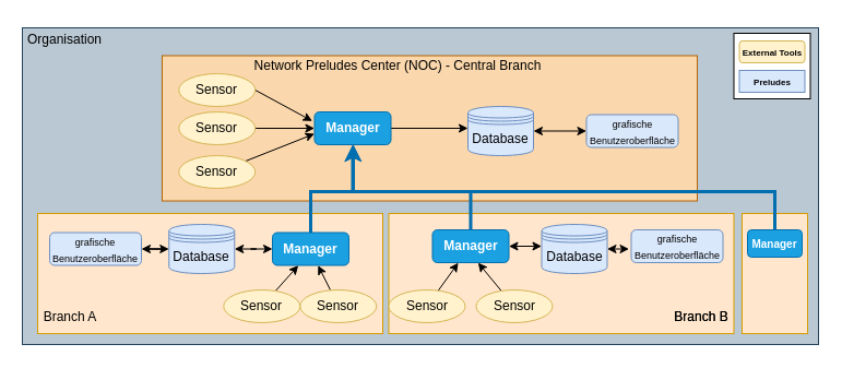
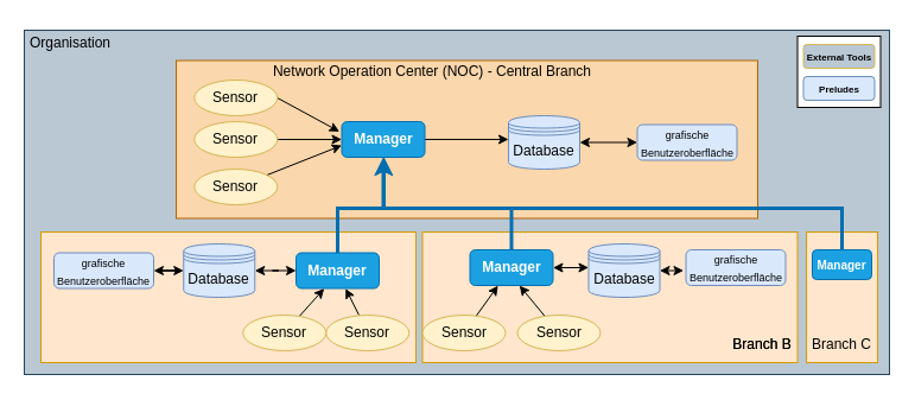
  <mxCell id="0" />
  <mxCell id="1" parent="0" />
  <mxCell id="2" value="" style="rounded=0;whiteSpace=wrap;html=1;fillColor=#bac8d3;strokeColor=#23445d;" vertex="1" parent="1"><mxGeometry x="20" y="25" width="729" height="290" as="geometry" /></mxCell>
  <mxCell id="3" value="" style="rounded=0;whiteSpace=wrap;html=1;fillColor=#ffe6cc;strokeColor=#d79b00;" vertex="1" parent="1"><mxGeometry x="355.5" y="195" width="316" height="110" as="geometry" /></mxCell>
  <mxCell id="4" value="" style="rounded=0;whiteSpace=wrap;html=1;fillColor=#ffe6cc;strokeColor=#d79b00;" vertex="1" parent="1"><mxGeometry x="34" y="195" width="316" height="110" as="geometry" /></mxCell>
  <mxCell id="5" value="" style="rounded=0;whiteSpace=wrap;html=1;fillColor=#fad7ac;strokeColor=#b46504;" vertex="1" parent="1"><mxGeometry x="148" y="50.5" width="490" height="133" as="geometry" /></mxCell>
  <mxCell id="6" value="" style="rounded=0;whiteSpace=wrap;html=1;" parent="1" vertex="1"><mxGeometry x="671.5" y="30" width="70" height="60" as="geometry" /></mxCell>
  <mxCell id="7" style="rounded=0;orthogonalLoop=1;jettySize=auto;html=1;entryX=-0.029;entryY=0.278;entryDx=0;entryDy=0;entryPerimeter=0;exitX=1;exitY=0.5;exitDx=0;exitDy=0;" edge="1" parent="1" source="8" target="10"><mxGeometry relative="1" as="geometry"><mxPoint x="274.24" y="118" as="targetPoint" /></mxGeometry></mxCell>
  <mxCell id="8" value="Sensor" style="ellipse;whiteSpace=wrap;html=1;fillColor=#fff2cc;strokeColor=#d6b656;" parent="1" vertex="1"><mxGeometry x="163.25" y="67" width="70" height="30" as="geometry" /></mxCell>
  <mxCell id="9" style="edgeStyle=orthogonalEdgeStyle;rounded=0;orthogonalLoop=1;jettySize=auto;html=1;entryX=0;entryY=0.444;entryDx=0;entryDy=0;entryPerimeter=0;" edge="1" parent="1" source="10" target="12"><mxGeometry relative="1" as="geometry" /></mxCell>
  <mxCell id="10" value="&lt;b&gt;Manager&lt;/b&gt;" style="rounded=1;whiteSpace=wrap;html=1;fillColor=#1ba1e2;strokeColor=#006EAF;fontColor=#ffffff;" parent="1" vertex="1"><mxGeometry x="287.5" y="102" width="70" height="30" as="geometry" /></mxCell>
  <mxCell id="11" style="edgeStyle=orthogonalEdgeStyle;rounded=0;orthogonalLoop=1;jettySize=auto;html=1;startArrow=classic;startFill=1;" edge="1" parent="1" source="12" target="13"><mxGeometry relative="1" as="geometry" /></mxCell>
  <mxCell id="12" value="Database" style="shape=datastore;whiteSpace=wrap;html=1;fillColor=#dae8fc;strokeColor=#6c8ebf;" parent="1" vertex="1"><mxGeometry x="428" y="97" width="60" height="45" as="geometry" /></mxCell>
  <mxCell id="13" value="&lt;font style=&quot;font-size: 9px;&quot;&gt;grafische Benutzeroberfläche&lt;/font&gt;" style="rounded=1;whiteSpace=wrap;html=1;fillColor=#dae8fc;strokeColor=#6c8ebf;" parent="1" vertex="1"><mxGeometry x="536.5" y="104.5" width="84" height="30" as="geometry" /></mxCell>
- <mxCell id="14" value="&lt;font style=&quot;font-size: 8px;&quot;&gt;&lt;b&gt;&lt;font style=&quot;font-size: 8px;&quot;&gt;External Tools&lt;br&gt;&lt;/font&gt;&lt;/b&gt;&lt;/font&gt;" style="rounded=1;whiteSpace=wrap;html=1;fillColor=#fff2cc;strokeColor=#d6b656;" parent="1" vertex="1"><mxGeometry x="676.5" y="37" width="60" height="20" as="geometry" /></mxCell>
- <mxCell id="15" value="&lt;font style=&quot;font-size: 8px;&quot;&gt;&lt;b&gt;Preludes&lt;/b&gt;&lt;/font&gt;" style="whiteSpace=wrap;html=1;fillColor=#dae8fc;strokeColor=#6c8ebf;rounded=0;" parent="1" vertex="1"><mxGeometry x="676.5" y="64" width="60" height="20" as="geometry" /></mxCell>
+ <mxCell id="14" value="&lt;font style=&quot;font-size: 8px;&quot;&gt;&lt;b&gt;&lt;font style=&quot;font-size: 8px;&quot;&gt;External Tools&lt;br&gt;&lt;/font&gt;&lt;/b&gt;&lt;/font&gt;" style="rounded=1;whiteSpace=wrap;html=1;fillColor=#bac8d3;strokeColor=#d6b656;" parent="1" vertex="1"><mxGeometry x="676.5" y="37" width="60" height="20" as="geometry" /></mxCell>
+ <mxCell id="15" value="&lt;font style=&quot;font-size: 8px;&quot;&gt;&lt;b&gt;Preludes&lt;/b&gt;&lt;/font&gt;" style="rounded=1;whiteSpace=wrap;html=1;fillColor=#dae8fc;strokeColor=#6c8ebf;" parent="1" vertex="1"><mxGeometry x="676.5" y="64" width="60" height="20" as="geometry" /></mxCell>
  <mxCell id="16" style="edgeStyle=orthogonalEdgeStyle;rounded=0;orthogonalLoop=1;jettySize=auto;html=1;exitX=0.5;exitY=1;exitDx=0;exitDy=0;" edge="1" parent="1" source="14" target="14"><mxGeometry relative="1" as="geometry" /></mxCell>
  <mxCell id="17" value="Organisation" style="text;html=1;strokeColor=none;fillColor=none;align=center;verticalAlign=middle;whiteSpace=wrap;rounded=0;" vertex="1" parent="1"><mxGeometry x="29" y="20.5" width="60" height="30" as="geometry" /></mxCell>
  <mxCell id="18" style="edgeStyle=orthogonalEdgeStyle;rounded=0;orthogonalLoop=1;jettySize=auto;html=1;entryX=0;entryY=0.5;entryDx=0;entryDy=0;" edge="1" parent="1" source="19" target="10"><mxGeometry relative="1" as="geometry" /></mxCell>
  <mxCell id="19" value="Sensor" style="ellipse;whiteSpace=wrap;html=1;fillColor=#fff2cc;strokeColor=#d6b656;" vertex="1" parent="1"><mxGeometry x="163.25" y="102" width="70" height="30" as="geometry" /></mxCell>
  <mxCell id="20" style="rounded=0;orthogonalLoop=1;jettySize=auto;html=1;entryX=0;entryY=0.667;entryDx=0;entryDy=0;entryPerimeter=0;" edge="1" parent="1" source="21" target="10"><mxGeometry relative="1" as="geometry" /></mxCell>
  <mxCell id="21" value="Sensor" style="ellipse;whiteSpace=wrap;html=1;fillColor=#fff2cc;strokeColor=#d6b656;" vertex="1" parent="1"><mxGeometry x="163.25" y="142" width="70" height="30" as="geometry" /></mxCell>
  <mxCell id="22" style="rounded=0;orthogonalLoop=1;jettySize=auto;html=1;entryX=0.597;entryY=1.005;entryDx=0;entryDy=0;entryPerimeter=0;" edge="1" parent="1" source="23" target="25"><mxGeometry relative="1" as="geometry" /></mxCell>
  <mxCell id="23" value="Sensor" style="ellipse;whiteSpace=wrap;html=1;fillColor=#fff2cc;strokeColor=#d6b656;" vertex="1" parent="1"><mxGeometry x="274.25" y="265" width="70" height="30" as="geometry" /></mxCell>
  <mxCell id="24" value="" style="edgeStyle=orthogonalEdgeStyle;rounded=0;orthogonalLoop=1;jettySize=auto;html=1;strokeWidth=3;fillColor=#1ba1e2;strokeColor=#006EAF;" edge="1" parent="1" source="25" target="10"><mxGeometry relative="1" as="geometry"><Array as="points"><mxPoint x="284" y="175" /><mxPoint x="323" y="175" /></Array></mxGeometry></mxCell>
  <mxCell id="25" value="&lt;b&gt;Manager&lt;/b&gt;" style="rounded=1;whiteSpace=wrap;html=1;fillColor=#1ba1e2;strokeColor=#006EAF;fontColor=#ffffff;" vertex="1" parent="1"><mxGeometry x="249" y="212.5" width="70" height="30" as="geometry" /></mxCell>
  <mxCell id="26" style="edgeStyle=orthogonalEdgeStyle;rounded=0;orthogonalLoop=1;jettySize=auto;html=1;startArrow=classic;startFill=1;" edge="1" parent="1" source="27" target="25"><mxGeometry relative="1" as="geometry" /></mxCell>
  <mxCell id="27" value="Database" style="shape=datastore;whiteSpace=wrap;html=1;fillColor=#dae8fc;strokeColor=#6c8ebf;" vertex="1" parent="1"><mxGeometry x="154.25" y="205" width="60" height="45" as="geometry" /></mxCell>
  <mxCell id="28" style="edgeStyle=orthogonalEdgeStyle;rounded=0;orthogonalLoop=1;jettySize=auto;html=1;entryX=0;entryY=0.5;entryDx=0;entryDy=0;startArrow=classic;startFill=1;" edge="1" parent="1" source="29" target="27"><mxGeometry relative="1" as="geometry" /></mxCell>
  <mxCell id="29" value="&lt;font style=&quot;font-size: 9px;&quot;&gt;grafische Benutzeroberfläche&lt;/font&gt;" style="rounded=1;whiteSpace=wrap;html=1;fillColor=#dae8fc;strokeColor=#6c8ebf;" vertex="1" parent="1"><mxGeometry x="45" y="212.5" width="84" height="30" as="geometry" /></mxCell>
  <mxCell id="30" style="rounded=0;orthogonalLoop=1;jettySize=auto;html=1;entryX=0.338;entryY=1.005;entryDx=0;entryDy=0;entryPerimeter=0;" edge="1" parent="1" source="31" target="25"><mxGeometry relative="1" as="geometry" /></mxCell>
  <mxCell id="31" value="Sensor" style="ellipse;whiteSpace=wrap;html=1;fillColor=#fff2cc;strokeColor=#d6b656;" vertex="1" parent="1"><mxGeometry x="204.25" y="265" width="70" height="30" as="geometry" /></mxCell>
- <mxCell id="32" value="Network Preludes Center (NOC) - Central Branch" style="text;html=1;strokeColor=none;fillColor=none;align=center;verticalAlign=middle;whiteSpace=wrap;rounded=0;" vertex="1" parent="1"><mxGeometry x="213.5" y="45" width="300" height="30" as="geometry" /></mxCell>
+ <mxCell id="32" value="Network Operation Center (NOC) - Central Branch" style="text;html=1;strokeColor=none;fillColor=none;align=center;verticalAlign=middle;whiteSpace=wrap;rounded=0;" vertex="1" parent="1"><mxGeometry x="213.5" y="45" width="300" height="30" as="geometry" /></mxCell>
  <mxCell id="33" style="rounded=0;orthogonalLoop=1;jettySize=auto;html=1;entryX=0.597;entryY=1.005;entryDx=0;entryDy=0;entryPerimeter=0;" edge="1" parent="1" source="34" target="37"><mxGeometry relative="1" as="geometry" /></mxCell>
  <mxCell id="34" value="Sensor" style="ellipse;whiteSpace=wrap;html=1;fillColor=#fff2cc;strokeColor=#d6b656;" vertex="1" parent="1"><mxGeometry x="435.5" y="265" width="70" height="30" as="geometry" /></mxCell>
  <mxCell id="35" style="edgeStyle=orthogonalEdgeStyle;rounded=0;orthogonalLoop=1;jettySize=auto;html=1;entryX=0;entryY=0.444;entryDx=0;entryDy=0;entryPerimeter=0;startArrow=classic;startFill=1;" edge="1" parent="1" source="37" target="39"><mxGeometry relative="1" as="geometry" /></mxCell>
  <mxCell id="36" style="edgeStyle=orthogonalEdgeStyle;rounded=0;orthogonalLoop=1;jettySize=auto;html=1;entryX=0.5;entryY=1;entryDx=0;entryDy=0;strokeWidth=3;fillColor=#1ba1e2;strokeColor=#006EAF;" edge="1" parent="1" source="37" target="10"><mxGeometry relative="1" as="geometry"><Array as="points"><mxPoint x="431" y="175" /><mxPoint x="323" y="175" /><mxPoint x="323" y="132" /></Array></mxGeometry></mxCell>
  <mxCell id="37" value="&lt;b&gt;Manager&lt;/b&gt;" style="rounded=1;whiteSpace=wrap;html=1;fillColor=#1ba1e2;strokeColor=#006EAF;fontColor=#ffffff;" vertex="1" parent="1"><mxGeometry x="395.5" y="210" width="70" height="30" as="geometry" /></mxCell>
  <mxCell id="38" style="edgeStyle=orthogonalEdgeStyle;rounded=0;orthogonalLoop=1;jettySize=auto;html=1;startArrow=classic;startFill=1;" edge="1" parent="1" source="39"><mxGeometry relative="1" as="geometry"><mxPoint x="575.5" y="227.5" as="targetPoint" /></mxGeometry></mxCell>
  <mxCell id="39" value="Database" style="shape=datastore;whiteSpace=wrap;html=1;fillColor=#dae8fc;strokeColor=#6c8ebf;" vertex="1" parent="1"><mxGeometry x="495.5" y="205" width="60" height="45" as="geometry" /></mxCell>
  <mxCell id="40" value="&lt;font style=&quot;font-size: 9px;&quot;&gt;grafische Benutzeroberfläche&lt;/font&gt;" style="rounded=1;whiteSpace=wrap;html=1;fillColor=#dae8fc;strokeColor=#6c8ebf;" vertex="1" parent="1"><mxGeometry x="577.5" y="210" width="84" height="30" as="geometry" /></mxCell>
  <mxCell id="41" style="rounded=0;orthogonalLoop=1;jettySize=auto;html=1;entryX=0.338;entryY=1.005;entryDx=0;entryDy=0;entryPerimeter=0;" edge="1" parent="1" source="42" target="37"><mxGeometry relative="1" as="geometry" /></mxCell>
  <mxCell id="42" value="Sensor" style="ellipse;whiteSpace=wrap;html=1;fillColor=#fff2cc;strokeColor=#d6b656;" vertex="1" parent="1"><mxGeometry x="355.5" y="265" width="70" height="30" as="geometry" /></mxCell>
- <mxCell id="43" value="Branch A" style="text;html=1;strokeColor=none;fillColor=none;align=center;verticalAlign=middle;whiteSpace=wrap;rounded=0;" vertex="1" parent="1"><mxGeometry x="34" y="275" width="60" height="30" as="geometry" /></mxCell>
  <mxCell id="44" value="Branch B" style="text;html=1;strokeColor=none;fillColor=none;align=center;verticalAlign=middle;whiteSpace=wrap;rounded=0;" vertex="1" parent="1"><mxGeometry x="611.5" y="275" width="60" height="30" as="geometry" /></mxCell>
  <mxCell id="45" value="" style="rounded=0;whiteSpace=wrap;html=1;fillColor=#ffe6cc;strokeColor=#d79b00;" vertex="1" parent="1"><mxGeometry x="679" y="195" width="60" height="110" as="geometry" /></mxCell>
  <mxCell id="46" value="Branch B" style="text;html=1;strokeColor=none;fillColor=none;align=center;verticalAlign=middle;whiteSpace=wrap;rounded=0;" vertex="1" parent="1"><mxGeometry x="611.5" y="275" width="60" height="30" as="geometry" /></mxCell>
+ <mxCell id="47" value="Branch C" style="text;html=1;strokeColor=none;fillColor=none;align=center;verticalAlign=middle;whiteSpace=wrap;rounded=0;" vertex="1" parent="1"><mxGeometry x="679" y="275" width="60" height="30" as="geometry" /></mxCell>
  <mxCell id="48" value="&lt;b style=&quot;font-size: 10px;&quot;&gt;Manager&lt;/b&gt;" style="rounded=1;whiteSpace=wrap;html=1;fillColor=#1ba1e2;strokeColor=#006EAF;fontColor=#ffffff;fontSize=10;" vertex="1" parent="1"><mxGeometry x="684" y="210" width="50" height="25" as="geometry" /></mxCell>
  <mxCell id="49" style="edgeStyle=orthogonalEdgeStyle;rounded=0;orthogonalLoop=1;jettySize=auto;html=1;strokeWidth=3;exitX=0.5;exitY=0;exitDx=0;exitDy=0;fillColor=#1ba1e2;strokeColor=#006EAF;" edge="1" parent="1" source="48"><mxGeometry relative="1" as="geometry"><mxPoint x="323" y="132" as="targetPoint" /><Array as="points"><mxPoint x="709" y="175" /><mxPoint x="323" y="175" /></Array></mxGeometry></mxCell>
